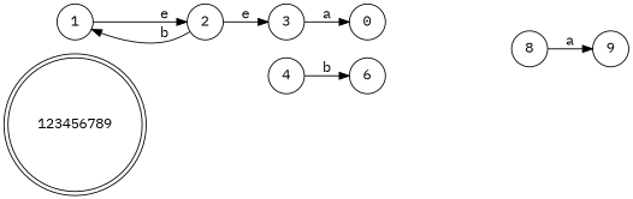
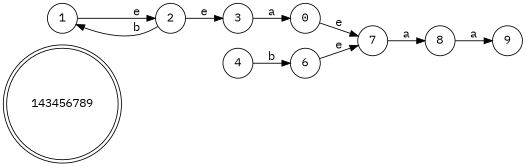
  digraph {
    fontname="IBM Plex Mono"
    rankdir=LR
    node [fontname="IBM Plex Mono" shape=circle]
    edge [fontname="IBM Plex Mono"]
-   123456789 [shape=doublecircle]
+   123456789 [shape=doublecircle label=143456789]
    1
    2
    3
    n5 [label=0]
    4
    6
+   7
    8
    9
    1 -> 2 [label=e]
    2 -> 1 [label=b]
    2 -> 3 [label=e]
    3 -> n5 [label=a]
+   n5 -> 7 [label=e]
    4 -> 6 [label=b]
+   6 -> 7 [label=e]
+   7 -> 8 [label=a]
    8 -> 9 [label=a]
  }
